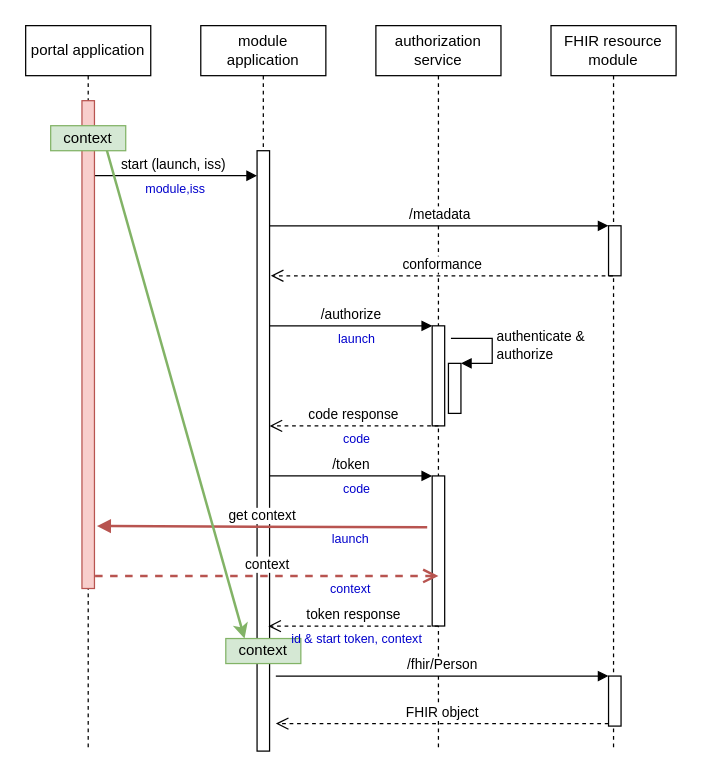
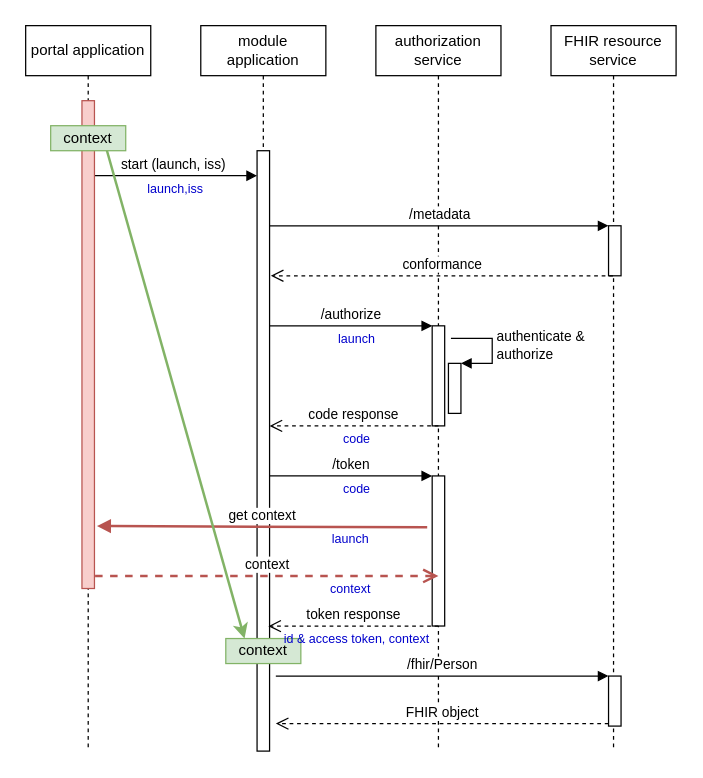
  <mxCell id="0" />
  <mxCell id="1" parent="0" />
  <mxCell id="2" value="module application" style="shape=umlLifeline;perimeter=lifelinePerimeter;whiteSpace=wrap;html=1;container=1;collapsible=0;recursiveResize=0;outlineConnect=0;" parent="1" vertex="1"><mxGeometry x="160" y="20" width="100" height="580" as="geometry" /></mxCell>
  <mxCell id="3" value="" style="html=1;points=[];perimeter=orthogonalPerimeter;" parent="2" vertex="1"><mxGeometry x="45" y="100" width="10" height="480" as="geometry" /></mxCell>
  <mxCell id="4" value="portal application" style="shape=umlLifeline;perimeter=lifelinePerimeter;whiteSpace=wrap;html=1;container=1;collapsible=0;recursiveResize=0;outlineConnect=0;" parent="1" vertex="1"><mxGeometry x="20" y="20" width="100" height="580" as="geometry" /></mxCell>
  <mxCell id="5" value="authorization service" style="shape=umlLifeline;perimeter=lifelinePerimeter;whiteSpace=wrap;html=1;container=1;collapsible=0;recursiveResize=0;outlineConnect=0;" parent="1" vertex="1"><mxGeometry x="300" y="20" width="100" height="580" as="geometry" /></mxCell>
- <mxCell id="6" value="FHIR resource module" style="shape=umlLifeline;perimeter=lifelinePerimeter;whiteSpace=wrap;html=1;container=1;collapsible=0;recursiveResize=0;outlineConnect=0;" parent="1" vertex="1"><mxGeometry x="440" y="20" width="100" height="580" as="geometry" /></mxCell>
+ <mxCell id="6" value="FHIR resource service" style="shape=umlLifeline;perimeter=lifelinePerimeter;whiteSpace=wrap;html=1;container=1;collapsible=0;recursiveResize=0;outlineConnect=0;" parent="1" vertex="1"><mxGeometry x="440" y="20" width="100" height="580" as="geometry" /></mxCell>
  <mxCell id="7" value="start (launch, iss)" style="html=1;verticalAlign=bottom;startArrow=oval;endArrow=block;startSize=8;" parent="1" edge="1"><mxGeometry relative="1" as="geometry"><mxPoint x="69.5" y="140" as="sourcePoint" /><Array as="points"><mxPoint x="160" y="140" /></Array><mxPoint x="205" y="140" as="targetPoint" /></mxGeometry></mxCell>
  <mxCell id="8" value="" style="html=1;points=[];perimeter=orthogonalPerimeter;" parent="1" vertex="1"><mxGeometry x="486" y="180" width="10" height="40" as="geometry" /></mxCell>
  <mxCell id="9" value="/metadata" style="html=1;verticalAlign=bottom;endArrow=block;entryX=0;entryY=0;" parent="1" target="8" edge="1"><mxGeometry relative="1" as="geometry"><mxPoint x="215" y="180" as="sourcePoint" /></mxGeometry></mxCell>
  <mxCell id="10" value="conformance" style="html=1;verticalAlign=bottom;endArrow=open;dashed=1;endSize=8;" parent="1" edge="1"><mxGeometry relative="1" as="geometry"><mxPoint x="216" y="220" as="targetPoint" /><Array as="points"><mxPoint x="430" y="220" /></Array><mxPoint x="489.5" y="220" as="sourcePoint" /></mxGeometry></mxCell>
  <mxCell id="11" value="" style="html=1;points=[];perimeter=orthogonalPerimeter;" parent="1" vertex="1"><mxGeometry x="345" y="260" width="10" height="80" as="geometry" /></mxCell>
  <mxCell id="12" value="/authorize" style="html=1;verticalAlign=bottom;endArrow=block;entryX=0;entryY=0;" parent="1" target="11" edge="1"><mxGeometry relative="1" as="geometry"><mxPoint x="215" y="260" as="sourcePoint" /></mxGeometry></mxCell>
  <mxCell id="13" value="code response" style="html=1;verticalAlign=bottom;endArrow=open;dashed=1;endSize=8;exitX=0;exitY=0.95;" parent="1" edge="1"><mxGeometry relative="1" as="geometry"><mxPoint x="215" y="340" as="targetPoint" /><mxPoint x="350" y="340" as="sourcePoint" /></mxGeometry></mxCell>
  <mxCell id="14" value="" style="html=1;points=[];perimeter=orthogonalPerimeter;" parent="1" vertex="1"><mxGeometry x="358" y="290" width="10" height="40" as="geometry" /></mxCell>
  <mxCell id="15" value="authenticate &amp;amp; &lt;br&gt;authorize" style="edgeStyle=orthogonalEdgeStyle;html=1;align=left;spacingLeft=2;endArrow=block;rounded=0;entryX=1;entryY=0;" parent="1" target="14" edge="1"><mxGeometry relative="1" as="geometry"><mxPoint x="360" y="270" as="sourcePoint" /><Array as="points"><mxPoint x="393" y="270" /></Array></mxGeometry></mxCell>
  <mxCell id="16" value="" style="html=1;points=[];perimeter=orthogonalPerimeter;" parent="1" vertex="1"><mxGeometry x="345" y="380" width="10" height="120" as="geometry" /></mxCell>
  <mxCell id="17" value="/token" style="html=1;verticalAlign=bottom;endArrow=block;entryX=0;entryY=0;" parent="1" target="16" edge="1"><mxGeometry relative="1" as="geometry"><mxPoint x="215" y="380" as="sourcePoint" /></mxGeometry></mxCell>
  <mxCell id="18" value="token response" style="html=1;verticalAlign=bottom;endArrow=open;dashed=1;endSize=8;exitX=0;exitY=0.95;entryX=0.9;entryY=0.888;entryDx=0;entryDy=0;entryPerimeter=0;" parent="1" edge="1"><mxGeometry relative="1" as="geometry"><mxPoint x="214" y="500.08" as="targetPoint" /><mxPoint x="350" y="500" as="sourcePoint" /></mxGeometry></mxCell>
  <mxCell id="19" value="" style="html=1;points=[];perimeter=orthogonalPerimeter;" parent="1" vertex="1"><mxGeometry x="486" y="540" width="10" height="40" as="geometry" /></mxCell>
  <mxCell id="20" value="/fhir/Person" style="html=1;verticalAlign=bottom;endArrow=block;entryX=0;entryY=0;exitX=1.5;exitY=0.805;exitDx=0;exitDy=0;exitPerimeter=0;" parent="1" target="19" edge="1"><mxGeometry relative="1" as="geometry"><mxPoint x="220" y="540.05" as="sourcePoint" /></mxGeometry></mxCell>
  <mxCell id="21" value="FHIR object" style="html=1;verticalAlign=bottom;endArrow=open;dashed=1;endSize=8;exitX=0;exitY=0.95;" parent="1" source="19" edge="1"><mxGeometry relative="1" as="geometry"><mxPoint x="220" y="578" as="targetPoint" /></mxGeometry></mxCell>
  <mxCell id="22" value="" style="html=1;points=[];perimeter=orthogonalPerimeter;fillColor=#f8cecc;strokeColor=#b85450;" parent="1" vertex="1"><mxGeometry x="65" y="80" width="10" height="390" as="geometry" /></mxCell>
  <mxCell id="23" value="get context" style="html=1;verticalAlign=bottom;endArrow=block;exitX=-0.4;exitY=0.342;exitDx=0;exitDy=0;exitPerimeter=0;fillColor=#f8cecc;strokeColor=#b85450;strokeWidth=2;entryX=1.2;entryY=0.872;entryDx=0;entryDy=0;entryPerimeter=0;" parent="1" source="16" target="22" edge="1"><mxGeometry relative="1" as="geometry"><mxPoint x="0" y="385" as="sourcePoint" /><mxPoint x="90" y="417" as="targetPoint" /></mxGeometry></mxCell>
  <mxCell id="24" value="context" style="html=1;verticalAlign=bottom;endArrow=open;dashed=1;endSize=8;fillColor=#f8cecc;strokeColor=#b85450;strokeWidth=2;" parent="1" edge="1"><mxGeometry relative="1" as="geometry"><mxPoint x="350" y="460" as="targetPoint" /><mxPoint x="75.5" y="460" as="sourcePoint" /><Array as="points"><mxPoint x="140.5" y="460" /></Array></mxGeometry></mxCell>
  <mxCell id="25" value="context" style="rounded=0;whiteSpace=wrap;html=1;fillColor=#d5e8d4;strokeColor=#82b366;" vertex="1" parent="1"><mxGeometry x="40" y="100" width="60" height="20" as="geometry" /></mxCell>
  <mxCell id="26" value="" style="endArrow=classic;html=1;exitX=0.75;exitY=1;exitDx=0;exitDy=0;entryX=0.25;entryY=0;entryDx=0;entryDy=0;fillColor=#d5e8d4;strokeColor=#82b366;strokeWidth=2;" edge="1" parent="1" source="25" target="27"><mxGeometry width="50" height="50" relative="1" as="geometry"><mxPoint x="370" y="320" as="sourcePoint" /><mxPoint x="150" y="460" as="targetPoint" /></mxGeometry></mxCell>
  <mxCell id="27" value="context" style="rounded=0;whiteSpace=wrap;html=1;fillColor=#d5e8d4;strokeColor=#82b366;" vertex="1" parent="1"><mxGeometry x="180" y="510" width="60" height="20" as="geometry" /></mxCell>
- <mxCell id="28" value="module,iss" style="text;html=1;strokeColor=none;fillColor=none;align=center;verticalAlign=middle;whiteSpace=wrap;rounded=0;fontSize=10;fontColor=#0000CC;" vertex="1" parent="1"><mxGeometry x="70" y="140" width="140" height="20" as="geometry" /></mxCell>
+ <mxCell id="28" value="launch,iss" style="text;html=1;strokeColor=none;fillColor=none;align=center;verticalAlign=middle;whiteSpace=wrap;rounded=0;fontSize=10;fontColor=#0000CC;" vertex="1" parent="1"><mxGeometry x="70" y="140" width="140" height="20" as="geometry" /></mxCell>
  <mxCell id="29" value="launch" style="text;html=1;strokeColor=none;fillColor=none;align=center;verticalAlign=middle;whiteSpace=wrap;rounded=0;fontSize=10;fontColor=#0000CC;" vertex="1" parent="1"><mxGeometry x="220" y="260" width="130" height="20" as="geometry" /></mxCell>
  <mxCell id="30" value="code" style="text;html=1;strokeColor=none;fillColor=none;align=center;verticalAlign=middle;whiteSpace=wrap;rounded=0;fontSize=10;fontColor=#0000CC;" vertex="1" parent="1"><mxGeometry x="220" y="340" width="130" height="20" as="geometry" /></mxCell>
  <mxCell id="31" value="code" style="text;html=1;strokeColor=none;fillColor=none;align=center;verticalAlign=middle;whiteSpace=wrap;rounded=0;fontSize=10;fontColor=#0000CC;" vertex="1" parent="1"><mxGeometry x="220" y="380" width="130" height="20" as="geometry" /></mxCell>
- <mxCell id="32" value="id &amp;amp; start token, context" style="text;html=1;strokeColor=none;fillColor=none;align=center;verticalAlign=middle;whiteSpace=wrap;rounded=0;fontSize=10;fontColor=#0000CC;" vertex="1" parent="1"><mxGeometry x="220" y="500" width="130" height="20" as="geometry" /></mxCell>
+ <mxCell id="32" value="id &amp;amp; access token, context" style="text;html=1;strokeColor=none;fillColor=none;align=center;verticalAlign=middle;whiteSpace=wrap;rounded=0;fontSize=10;fontColor=#0000CC;" vertex="1" parent="1"><mxGeometry x="220" y="500" width="130" height="20" as="geometry" /></mxCell>
  <mxCell id="33" value="context" style="text;html=1;strokeColor=none;fillColor=none;align=center;verticalAlign=middle;whiteSpace=wrap;rounded=0;fontSize=10;fontColor=#0000CC;" vertex="1" parent="1"><mxGeometry x="215" y="460" width="130" height="20" as="geometry" /></mxCell>
  <mxCell id="34" value="launch" style="text;html=1;strokeColor=none;fillColor=none;align=center;verticalAlign=middle;whiteSpace=wrap;rounded=0;fontSize=10;fontColor=#0000CC;" vertex="1" parent="1"><mxGeometry x="215" y="420" width="130" height="20" as="geometry" /></mxCell>
